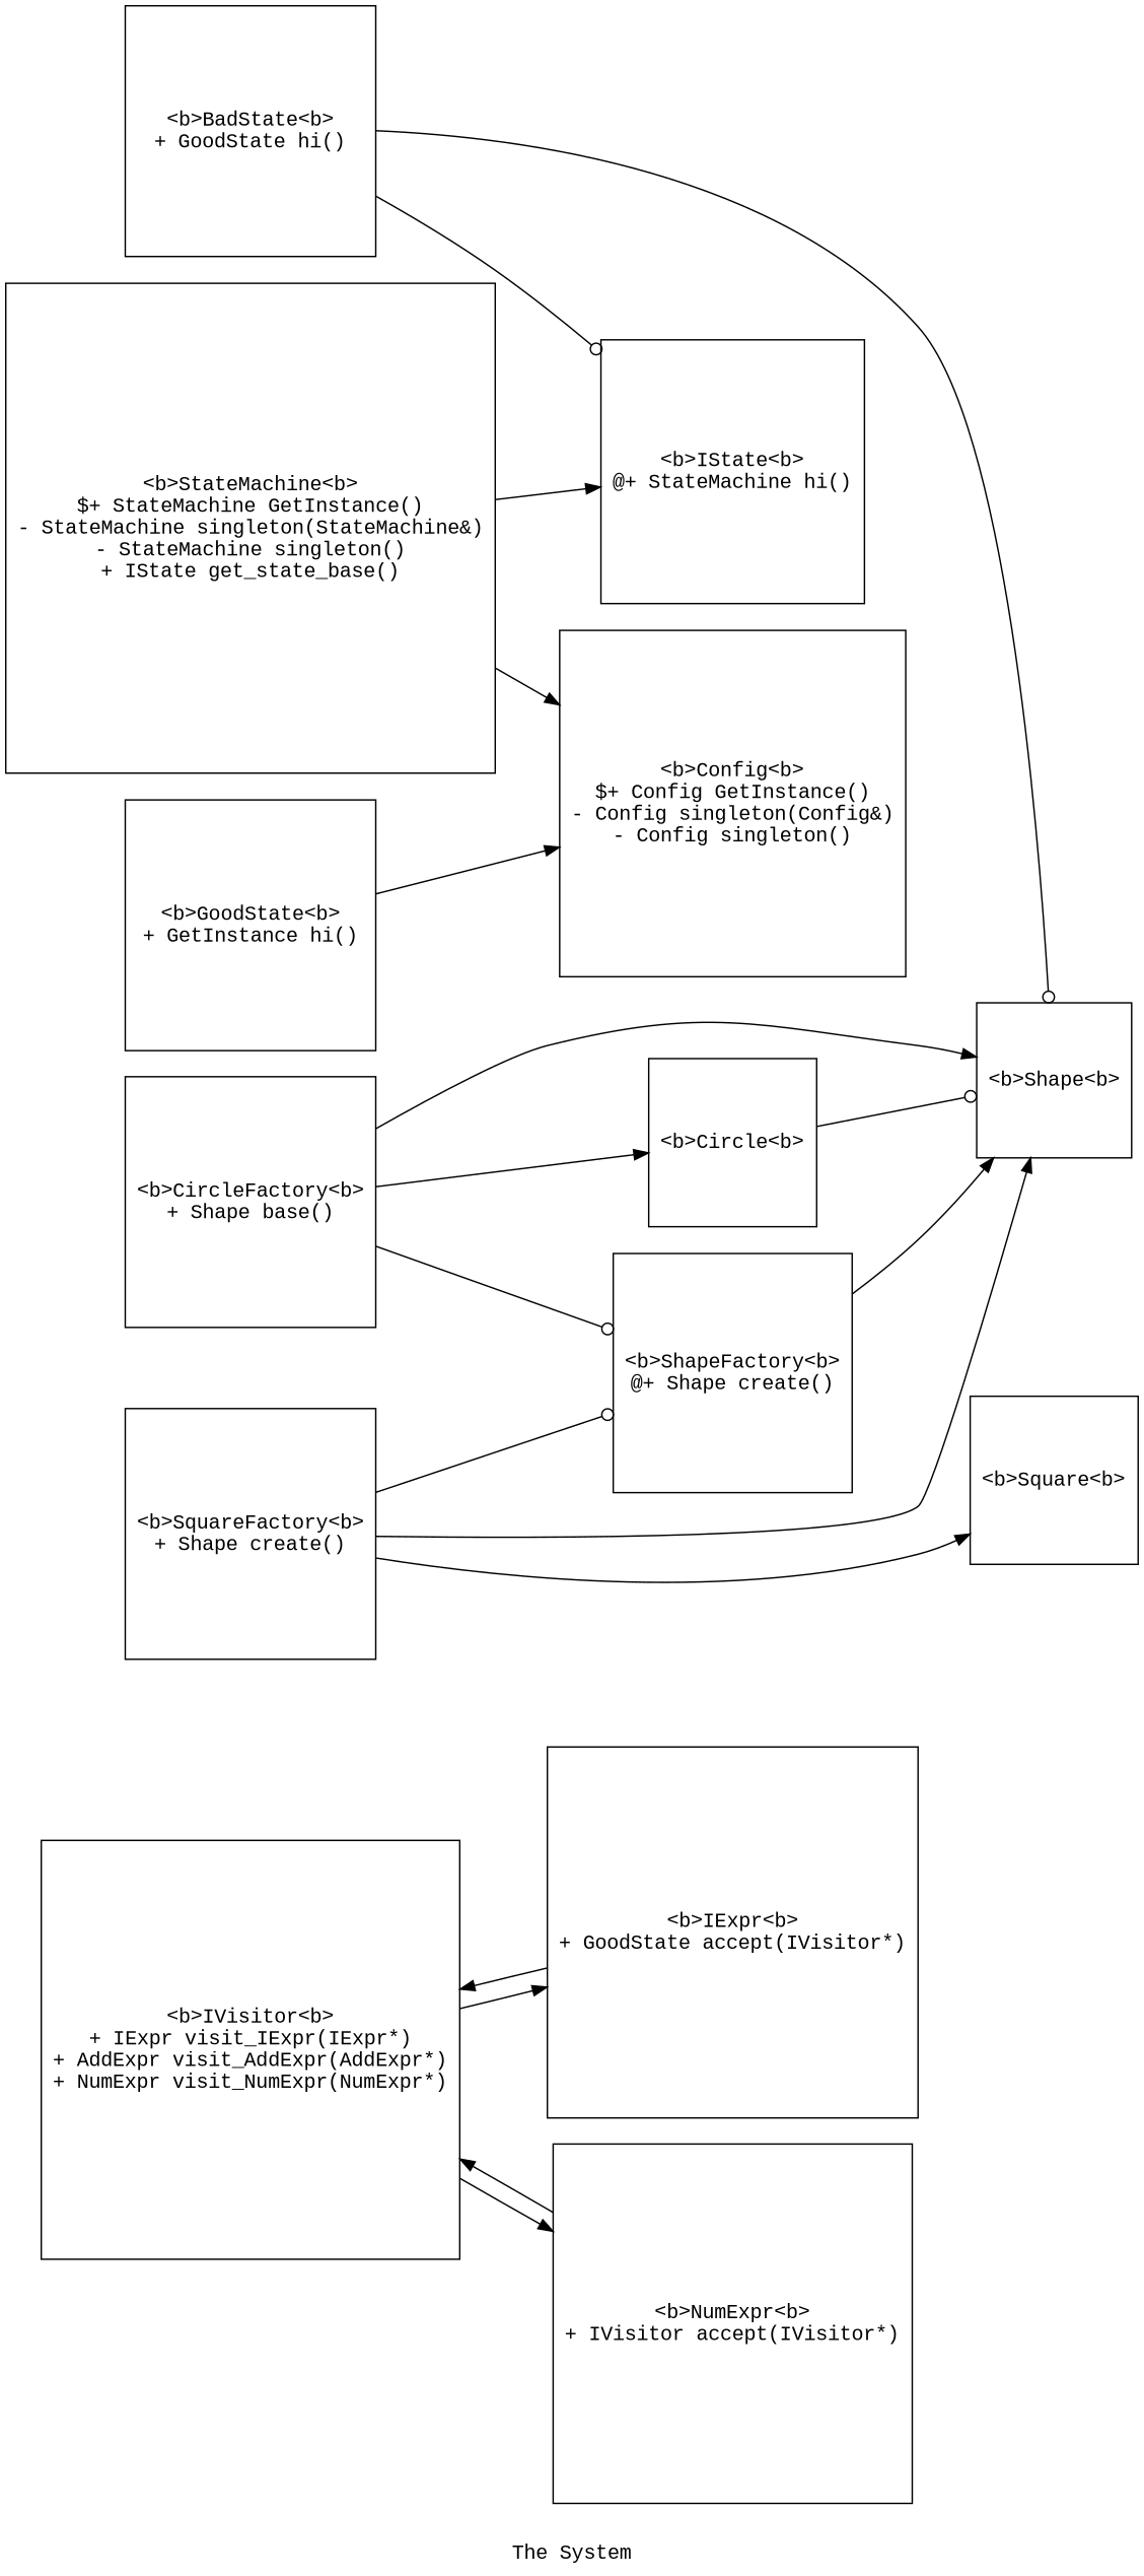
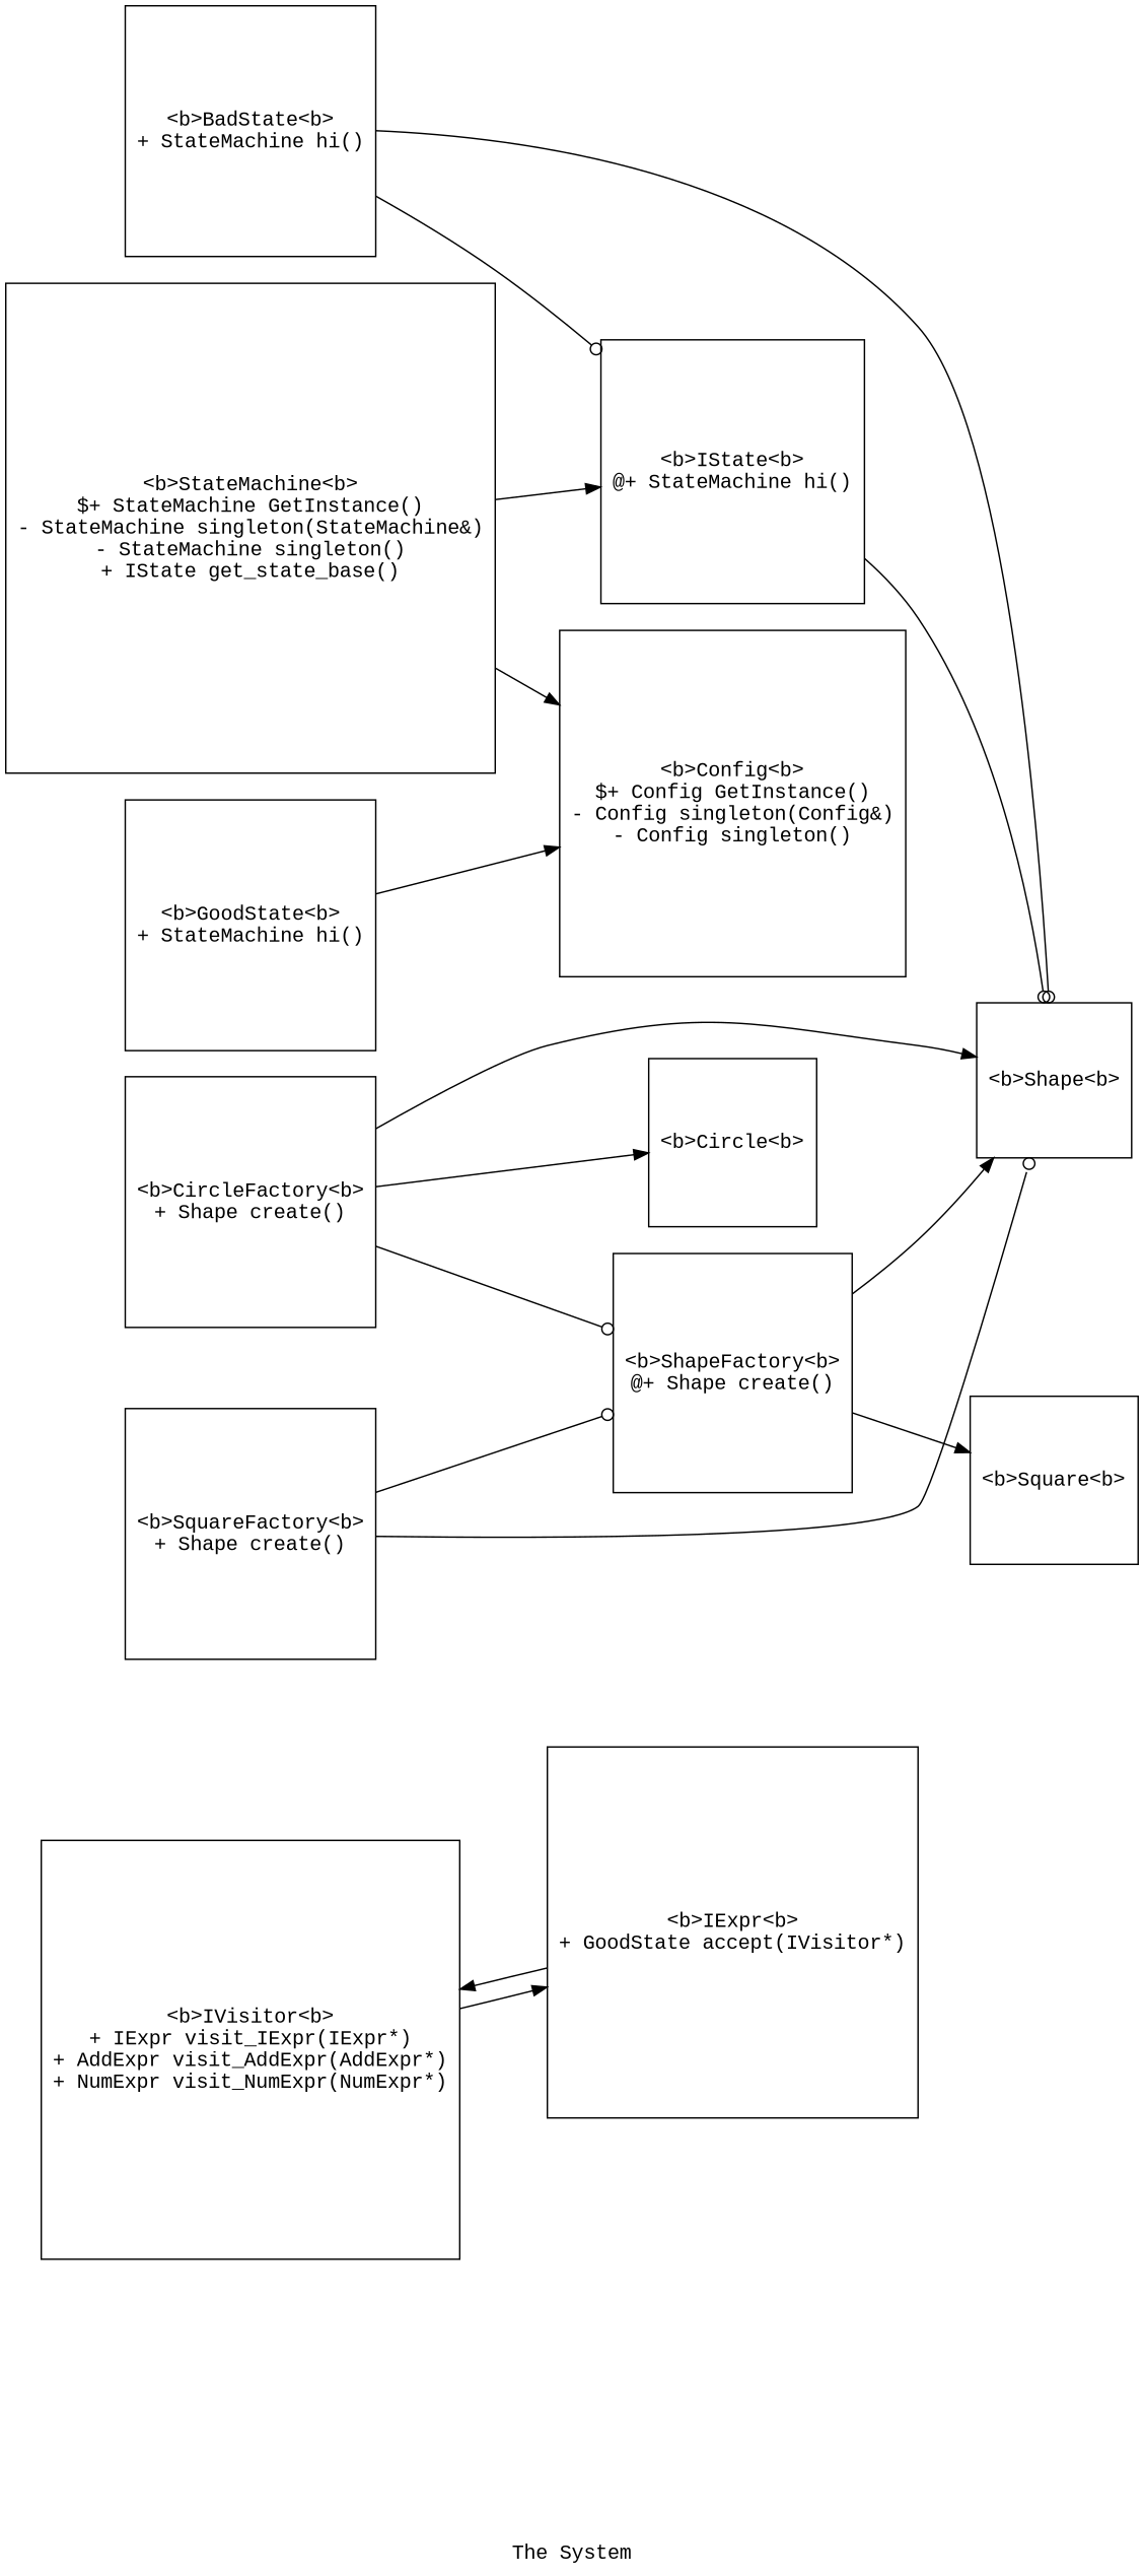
  digraph {
    fillcolor=yellow
    fontname="Liberation Mono"
    label="The System"
    rankdir=LR
    style=filled
    node [fontname="Liberation Mono" shape=square]
    edge [arrowhead=normal fontname="Liberation Mono"]
    n1 [label="<b>IVisitor<\b>\n+ IExpr visit_IExpr(IExpr*)\n+ AddExpr visit_AddExpr(AddExpr*)\n+ NumExpr visit_NumExpr(NumExpr*)"]
    n2 [label="<b>IExpr<\b>\n+ GoodState accept(IVisitor*)"]
-   n3 [label="<b>NumExpr<\b>\n+ IVisitor accept(IVisitor*)"]
-   n4 [label="<b>BadState<\b>\n+ GoodState hi()"]
+   n4 [label="<b>BadState<\b>\n+ StateMachine hi()"]
    n5 [label="<b>IState<\b>\n@+ StateMachine hi()"]
    n6 [label="<b>Shape<\b>"]
    n7 [label="<b>Circle<\b>"]
-   n8 [label="<b>CircleFactory<\b>\n+ Shape base()"]
+   n8 [label="<b>CircleFactory<\b>\n+ Shape create()"]
    n9 [label="<b>ShapeFactory<\b>\n@+ Shape create()"]
    n10 [label="<b>Config<\b>\n$+ Config GetInstance()\n- Config singleton(Config&)\n- Config singleton()"]
-   n11 [label="<b>GoodState<\b>\n+ GetInstance hi()"]
+   n11 [label="<b>GoodState<\b>\n+ StateMachine hi()"]
    n12 [label="<b>Square<\b>"]
    n13 [label="<b>SquareFactory<\b>\n+ Shape create()"]
    n14 [label="<b>StateMachine<\b>\n$+ StateMachine GetInstance()\n- StateMachine singleton(StateMachine&)\n- StateMachine singleton()\n+ IState get_state_base()"]
    n1 -> n2
-   n1 -> n3
    n2 -> n1
-   n3 -> n1
    n4 -> n5 [arrowhead=odot]
    n4 -> n6 [arrowhead=odot]
-   n7 -> n6 [arrowhead=odot]
+   n5 -> n6 [arrowhead=odot]
    n8 -> n6
    n8 -> n7
    n8 -> n9 [arrowhead=odot]
    n9 -> n6
    n11 -> n10
-   n13 -> n6
+   n13 -> n6 [arrowhead=odot]
    n13 -> n9 [arrowhead=odot]
-   n13 -> n12
+   n9 -> n12
    n14 -> n5
    n14 -> n10
  }
